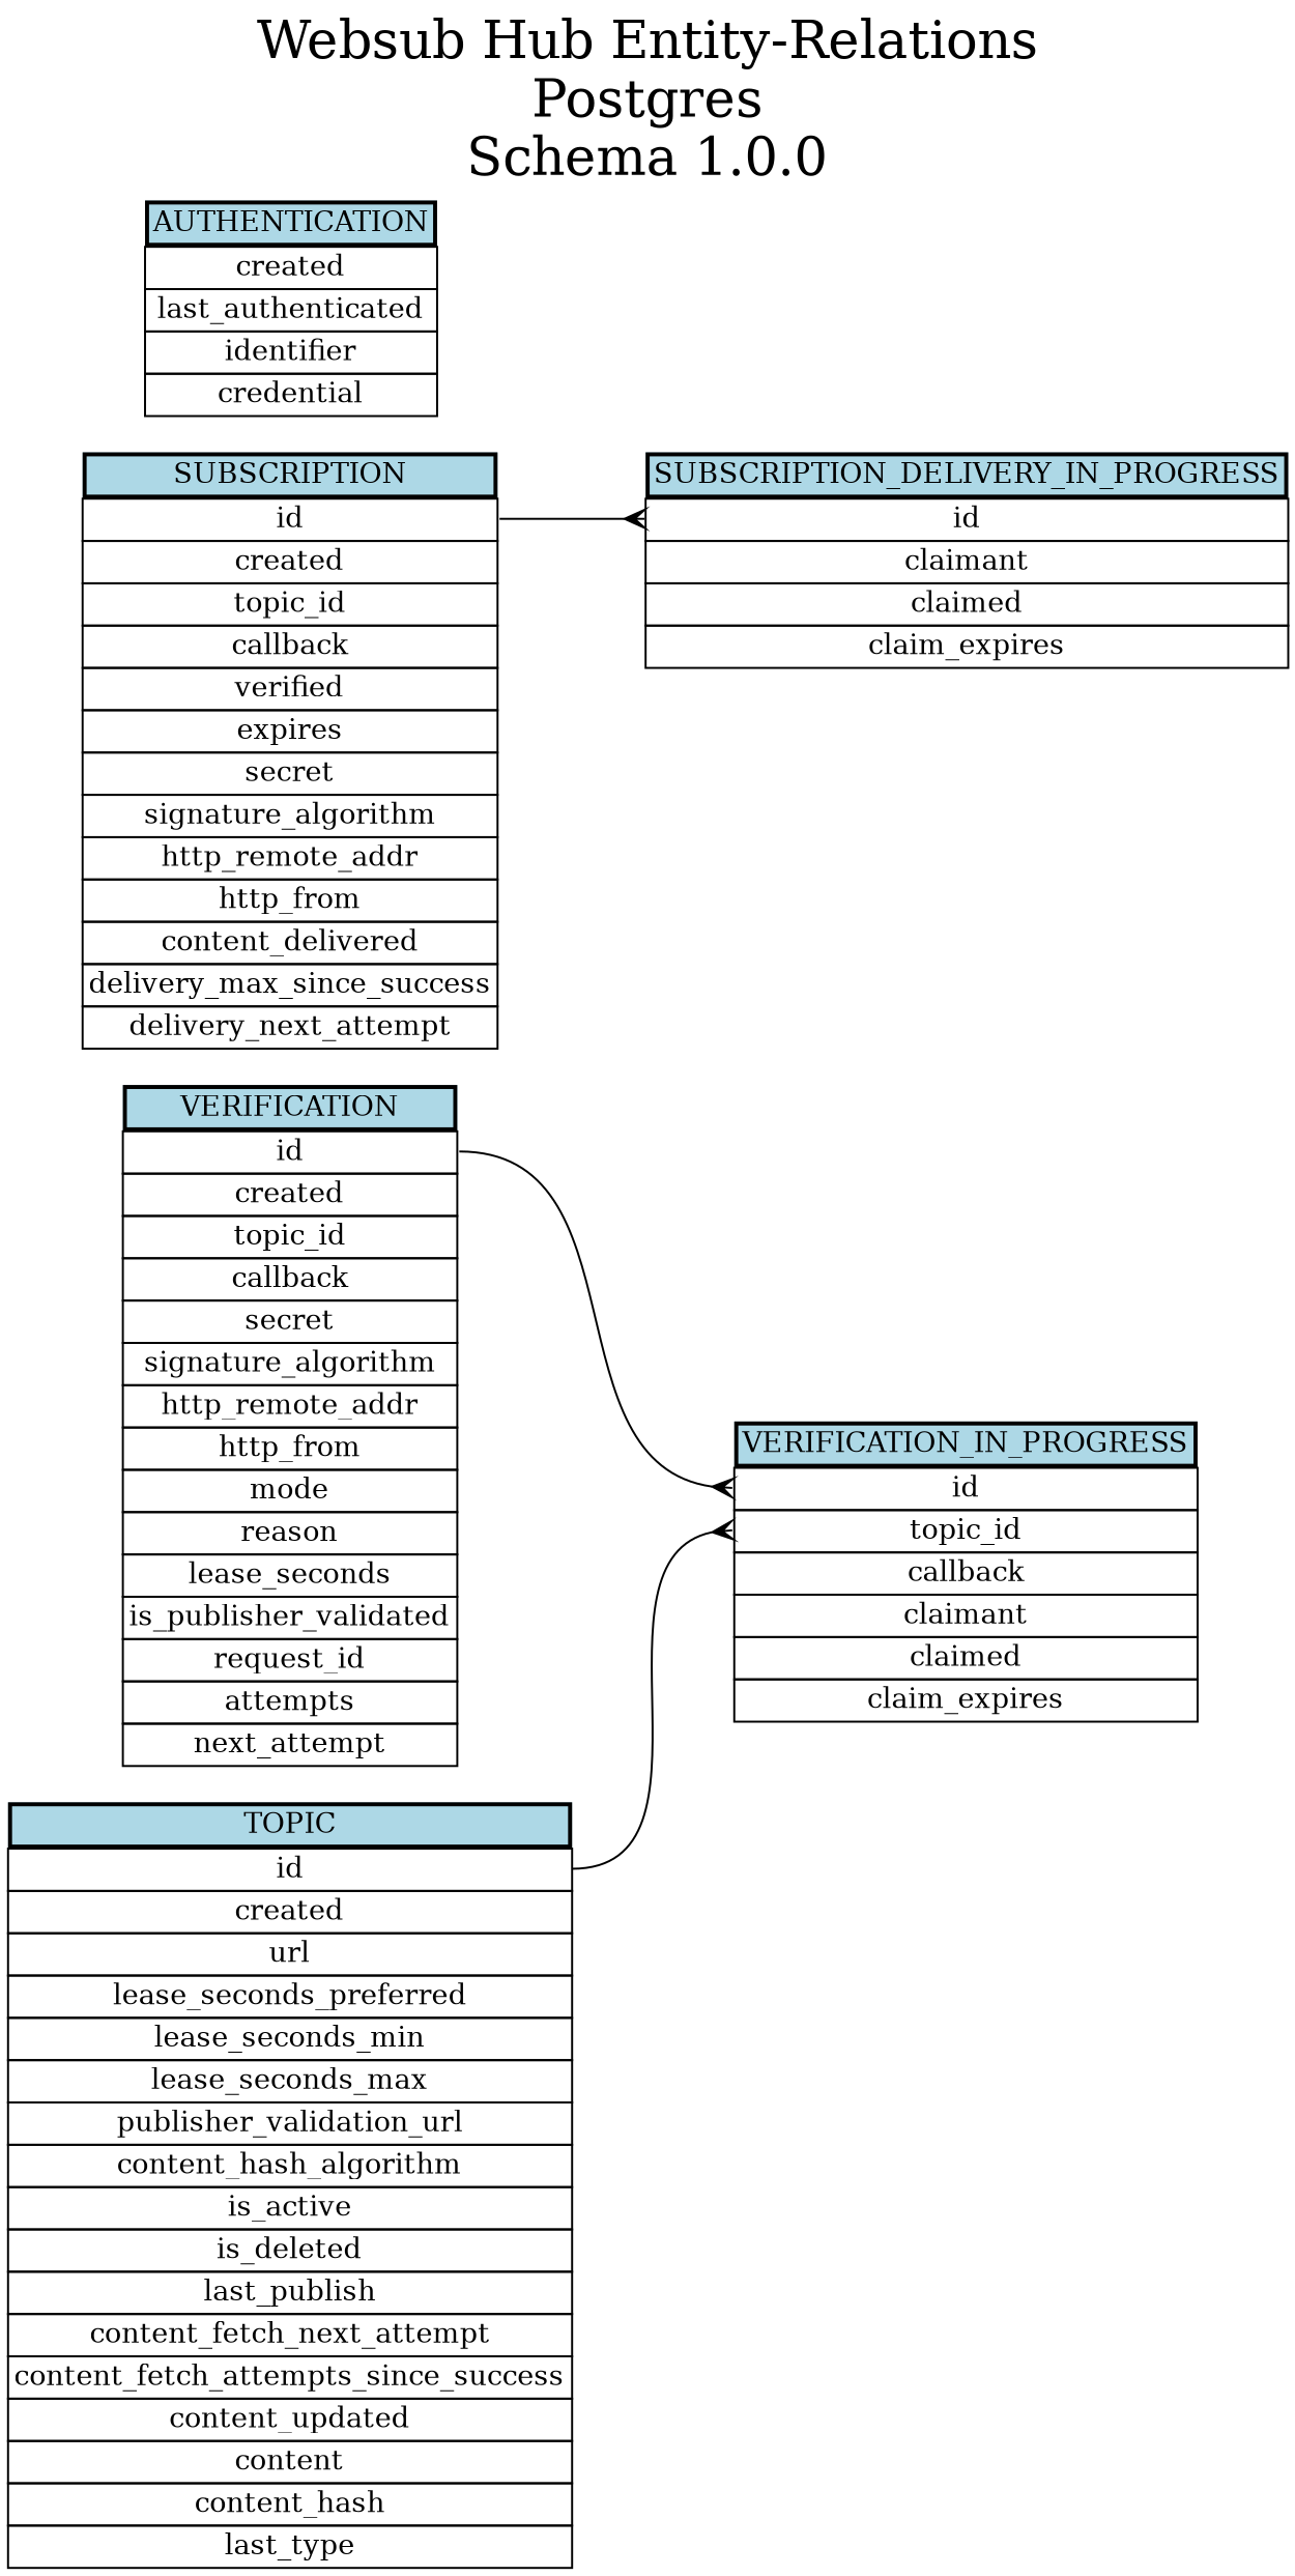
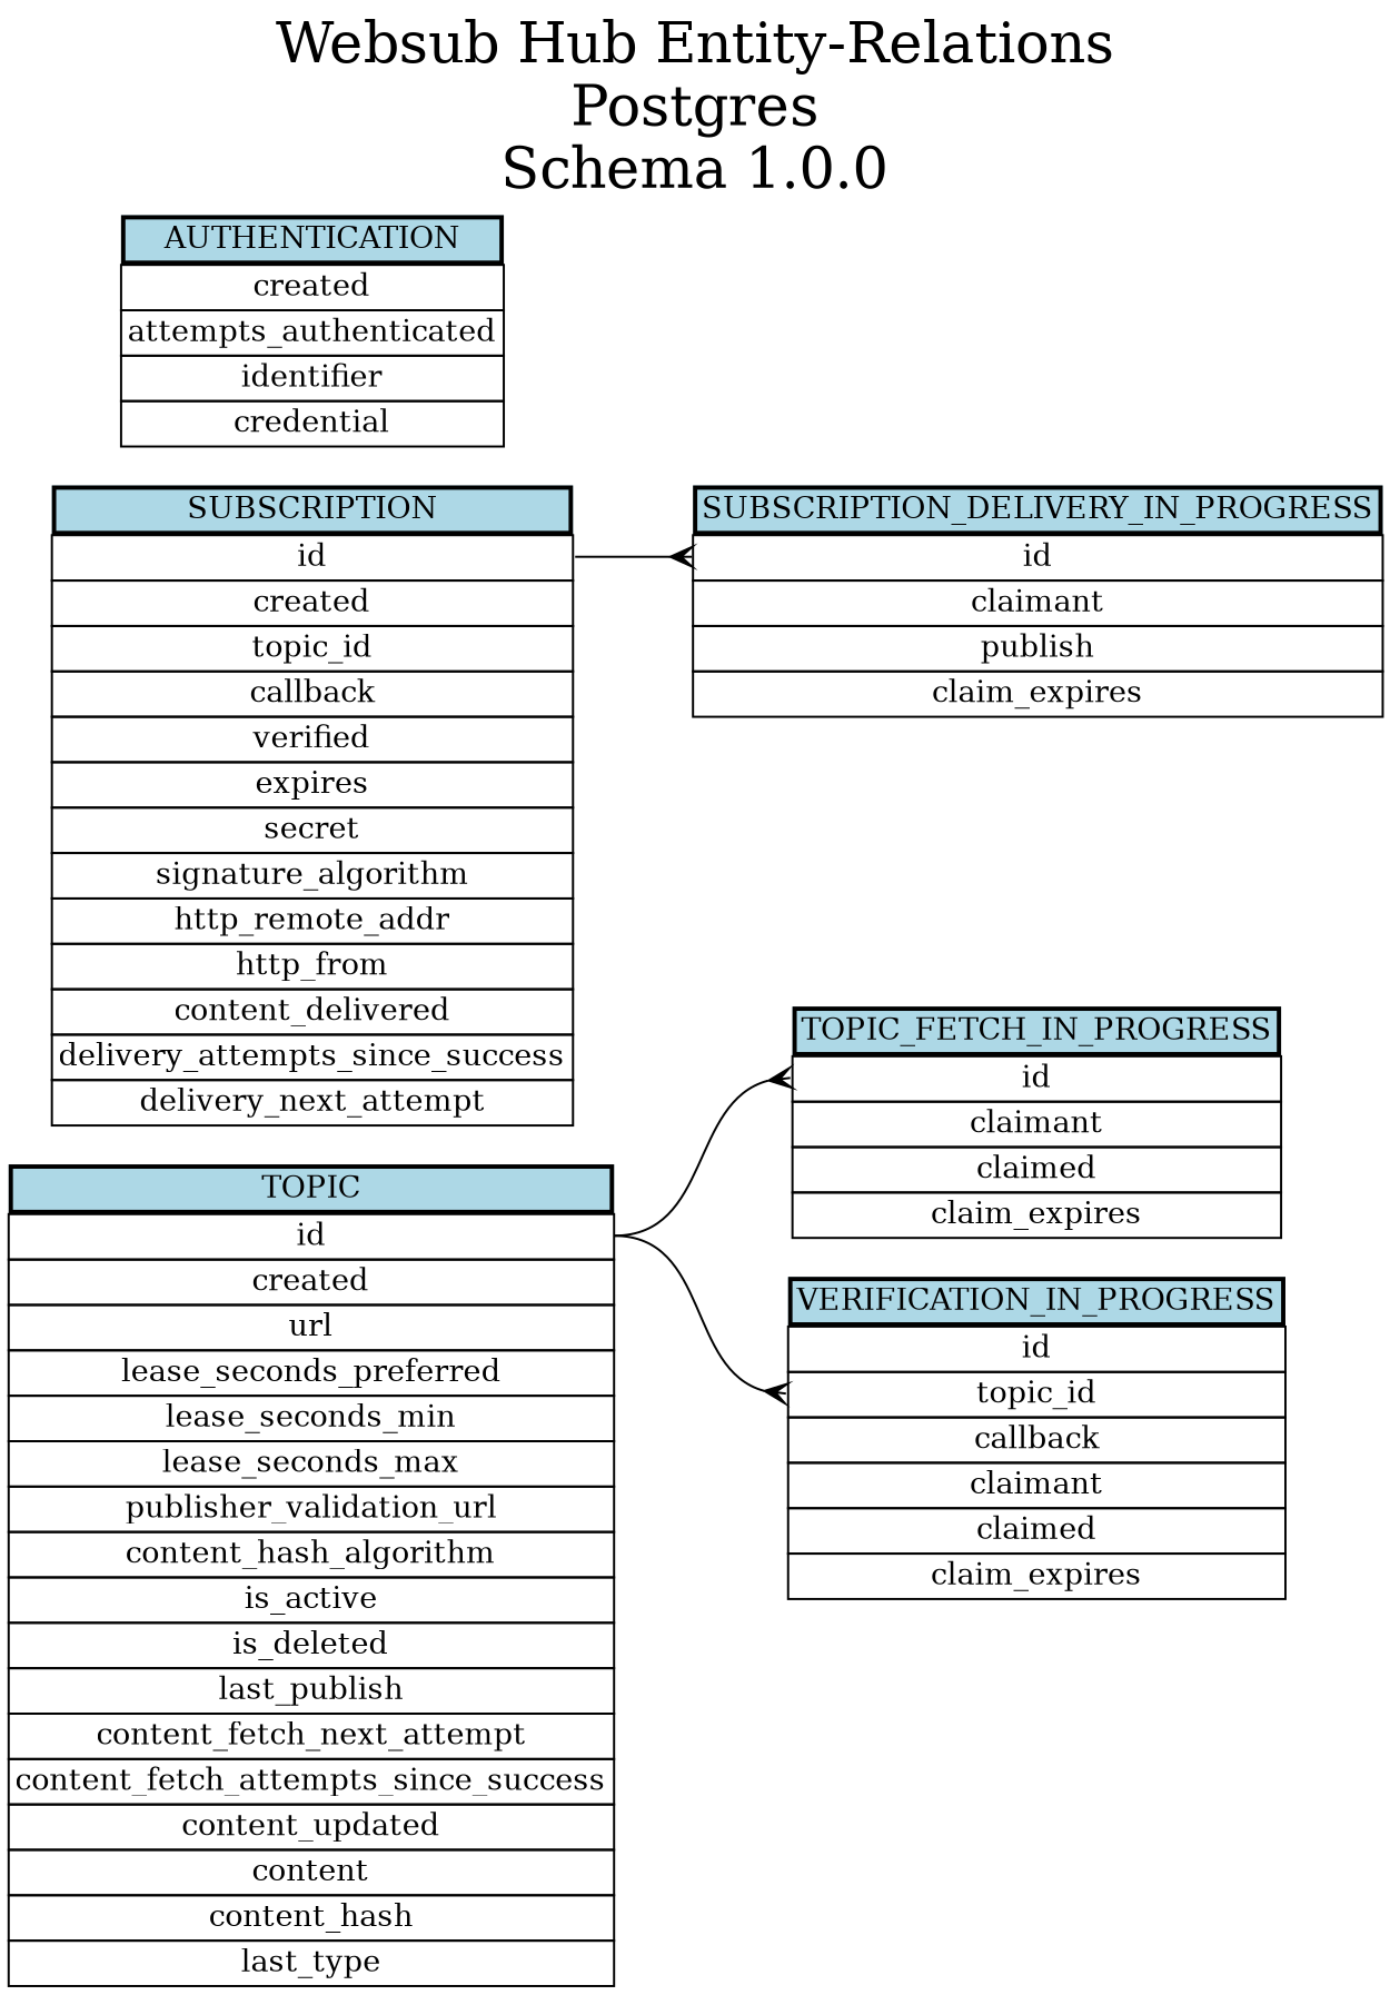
  digraph {
    fontsize=26
    label="Websub Hub Entity-Relations\nPostgres\nSchema 1.0.0"
    labelloc=t
    rankdir=LR
    splines=true
    node [shape=plain]
    edge [arrowhead=crow headport=fk_id tailport=pk_id]
    n1 [label=< 	<table cellspacing="0" cellborder="1" border="0"> 		<tr><td border="2" bgcolor="lightblue">TOPIC</td></tr> 		<tr><td port="pk_id">id</td></tr> 		<tr><td port="">created</td></tr> 		<tr><td port="">url</td></tr> 		<tr><td port="">lease_seconds_preferred</td></tr> 		<tr><td port="">lease_seconds_min</td></tr> 		<tr><td port="">lease_seconds_max</td></tr> 		<tr><td port="">publisher_validation_url</td></tr> 		<tr><td port="">content_hash_algorithm</td></tr> 		<tr><td port="">is_active</td></tr> 		<tr><td port="">is_deleted</td></tr> 		<tr><td port="">last_publish</td></tr> 		<tr><td port="">content_fetch_next_attempt</td></tr> 		<tr><td port="">content_fetch_attempts_since_success</td></tr> 		<tr><td port="">content_updated</td></tr> 		<tr><td port="">content</td></tr> 		<tr><td port="">content_hash</td></tr> 		<tr><td port="">last_type</td></tr> 	</table> 	>]
+   n2 [label=< 	<table cellspacing="0" cellborder="1" border="0"> 		<tr><td border="2" bgcolor="lightblue">TOPIC_FETCH_IN_PROGRESS</td></tr> 		<tr><td port="fk_id">id</td></tr> 		<tr><td port="">claimant</td></tr> 		<tr><td port="">claimed</td></tr> 		<tr><td port="">claim_expires</td></tr> 	</table> 	>]
    n3 [label=< 	<table cellspacing="0" cellborder="1" border="0"> 		<tr><td border="2" bgcolor="lightblue">VERIFICATION_IN_PROGRESS</td></tr> 		<tr><td port="fk_id">id</td></tr> 		<tr><td port="fk_topic_id">topic_id</td></tr> 		<tr><td port="">callback</td></tr> 		<tr><td port="">claimant</td></tr> 		<tr><td port="">claimed</td></tr> 		<tr><td port="">claim_expires</td></tr> 	</table> 	>]
-   n4 [label=< 	<table cellspacing="0" cellborder="1" border="0"> 		<tr><td border="2" bgcolor="lightblue">SUBSCRIPTION</td></tr> 		<tr><td port="pk_id">id</td></tr> 		<tr><td port="">created</td></tr> 		<tr><td port="fk_topic_id">topic_id</td></tr> 		<tr><td port="">callback</td></tr> 		<tr><td port="">verified</td></tr> 		<tr><td port="">expires</td></tr> 		<tr><td port="">secret</td></tr> 		<tr><td port="">signature_algorithm</td></tr> 		<tr><td port="">http_remote_addr</td></tr> 		<tr><td port="">http_from</td></tr> 		<tr><td port="">content_delivered</td></tr> 		<tr><td port="">delivery_max_since_success</td></tr> 		<tr><td port="">delivery_next_attempt</td></tr> 	</table> 	>]
-   n5 [label=< 	<table cellspacing="0" cellborder="1" border="0"> 		<tr><td border="2" bgcolor="lightblue">SUBSCRIPTION_DELIVERY_IN_PROGRESS</td></tr> 		<tr><td port="fk_id">id</td></tr> 		<tr><td port="">claimant</td></tr> 		<tr><td port="">claimed</td></tr> 		<tr><td port="">claim_expires</td></tr> 	</table> 	>]
-   n6 [label=< 	<table cellspacing="0" cellborder="1" border="0"> 		<tr><td border="2" bgcolor="lightblue">VERIFICATION</td></tr> 		<tr><td port="pk_id">id</td></tr> 		<tr><td port="">created</td></tr> 		<tr><td port="fk_topic_id">topic_id</td></tr> 		<tr><td port="">callback</td></tr> 		<tr><td port="">secret</td></tr> 		<tr><td port="">signature_algorithm</td></tr> 		<tr><td port="">http_remote_addr</td></tr> 		<tr><td port="">http_from</td></tr> 		<tr><td port="">mode</td></tr> 		<tr><td port="">reason</td></tr> 		<tr><td port="">lease_seconds</td></tr> 		<tr><td port="">is_publisher_validated</td></tr> 		<tr><td port="">request_id</td></tr> 		<tr><td port="">attempts</td></tr> 		<tr><td port="">next_attempt</td></tr> 	</table> 	>]
-   n7 [label=< 	<table cellspacing="0" cellborder="1" border="0"> 		<tr><td border="2" bgcolor="lightblue">AUTHENTICATION</td></tr> 		<tr><td port="">created</td></tr> 		<tr><td port="">last_authenticated</td></tr> 		<tr><td port="">identifier</td></tr> 		<tr><td port="">credential</td></tr> 	</table> 	>]
+   n4 [label=< 	<table cellspacing="0" cellborder="1" border="0"> 		<tr><td border="2" bgcolor="lightblue">SUBSCRIPTION</td></tr> 		<tr><td port="pk_id">id</td></tr> 		<tr><td port="">created</td></tr> 		<tr><td port="fk_topic_id">topic_id</td></tr> 		<tr><td port="">callback</td></tr> 		<tr><td port="">verified</td></tr> 		<tr><td port="">expires</td></tr> 		<tr><td port="">secret</td></tr> 		<tr><td port="">signature_algorithm</td></tr> 		<tr><td port="">http_remote_addr</td></tr> 		<tr><td port="">http_from</td></tr> 		<tr><td port="">content_delivered</td></tr> 		<tr><td port="">delivery_attempts_since_success</td></tr> 		<tr><td port="">delivery_next_attempt</td></tr> 	</table> 	>]
+   n5 [label=< 	<table cellspacing="0" cellborder="1" border="0"> 		<tr><td border="2" bgcolor="lightblue">SUBSCRIPTION_DELIVERY_IN_PROGRESS</td></tr> 		<tr><td port="fk_id">id</td></tr> 		<tr><td port="">claimant</td></tr> 		<tr><td port="">publish</td></tr> 		<tr><td port="">claim_expires</td></tr> 	</table> 	>]
+   n7 [label=< 	<table cellspacing="0" cellborder="1" border="0"> 		<tr><td border="2" bgcolor="lightblue">AUTHENTICATION</td></tr> 		<tr><td port="">created</td></tr> 		<tr><td port="">attempts_authenticated</td></tr> 		<tr><td port="">identifier</td></tr> 		<tr><td port="">credential</td></tr> 	</table> 	>]
+   n1 -> n2
    n1 -> n3 [headport=fk_topic_id]
    n4 -> n5
-   n6 -> n3
  }
